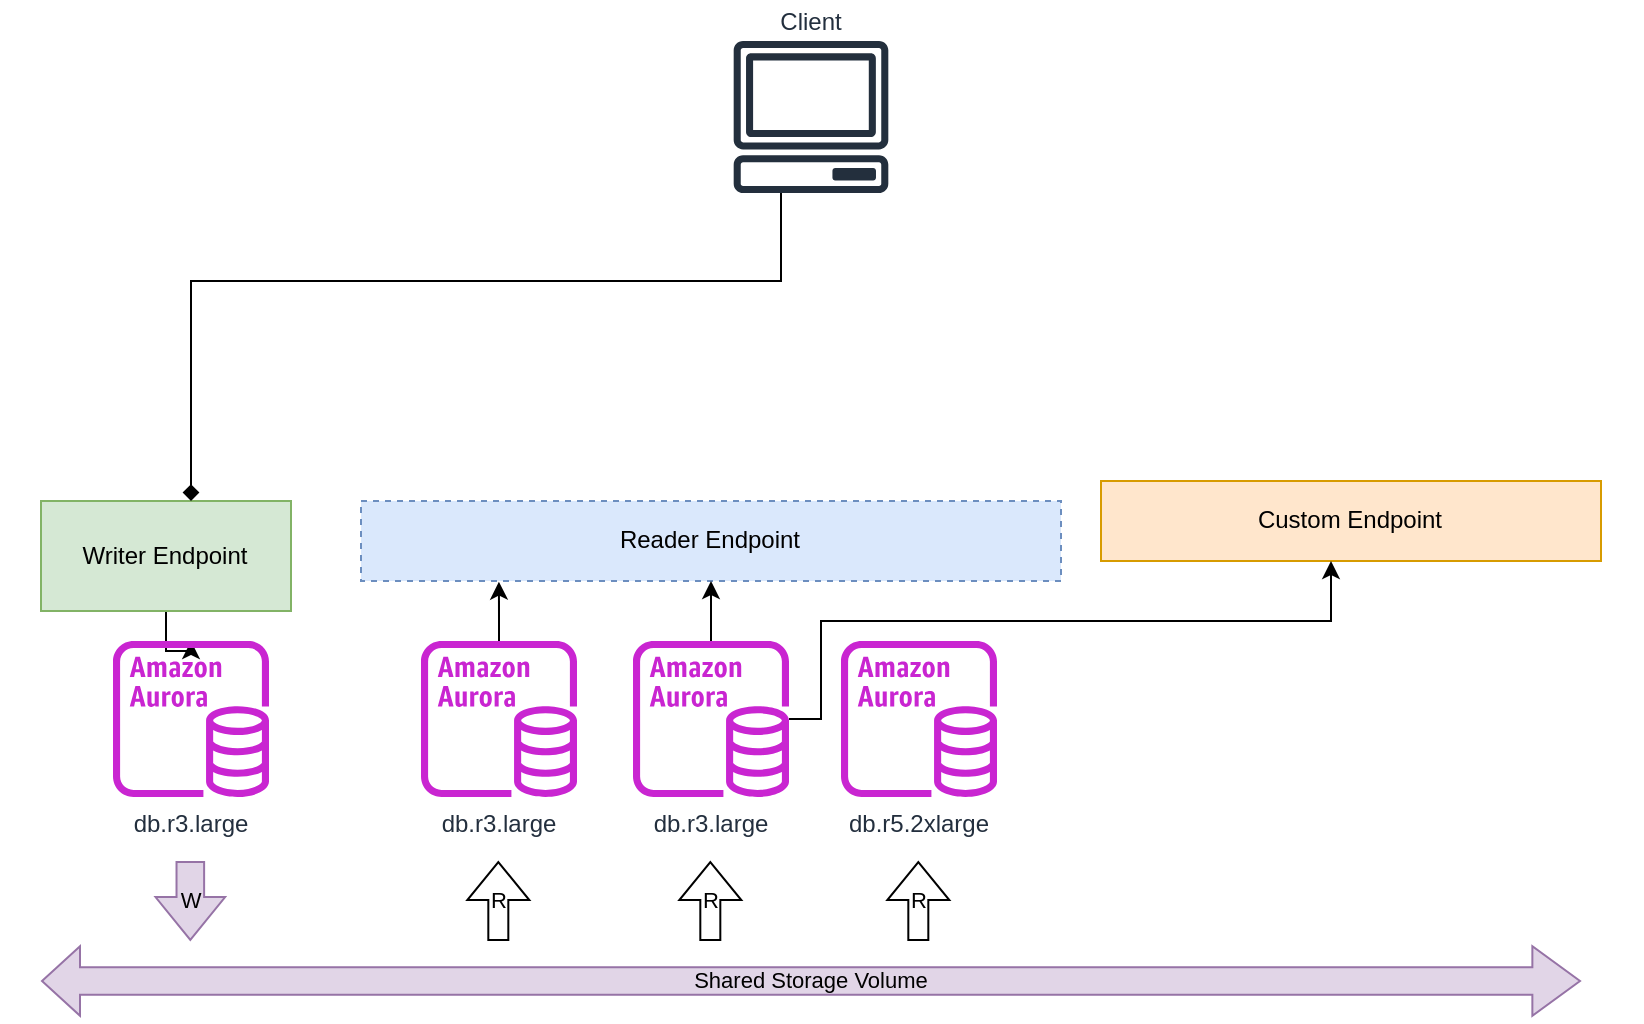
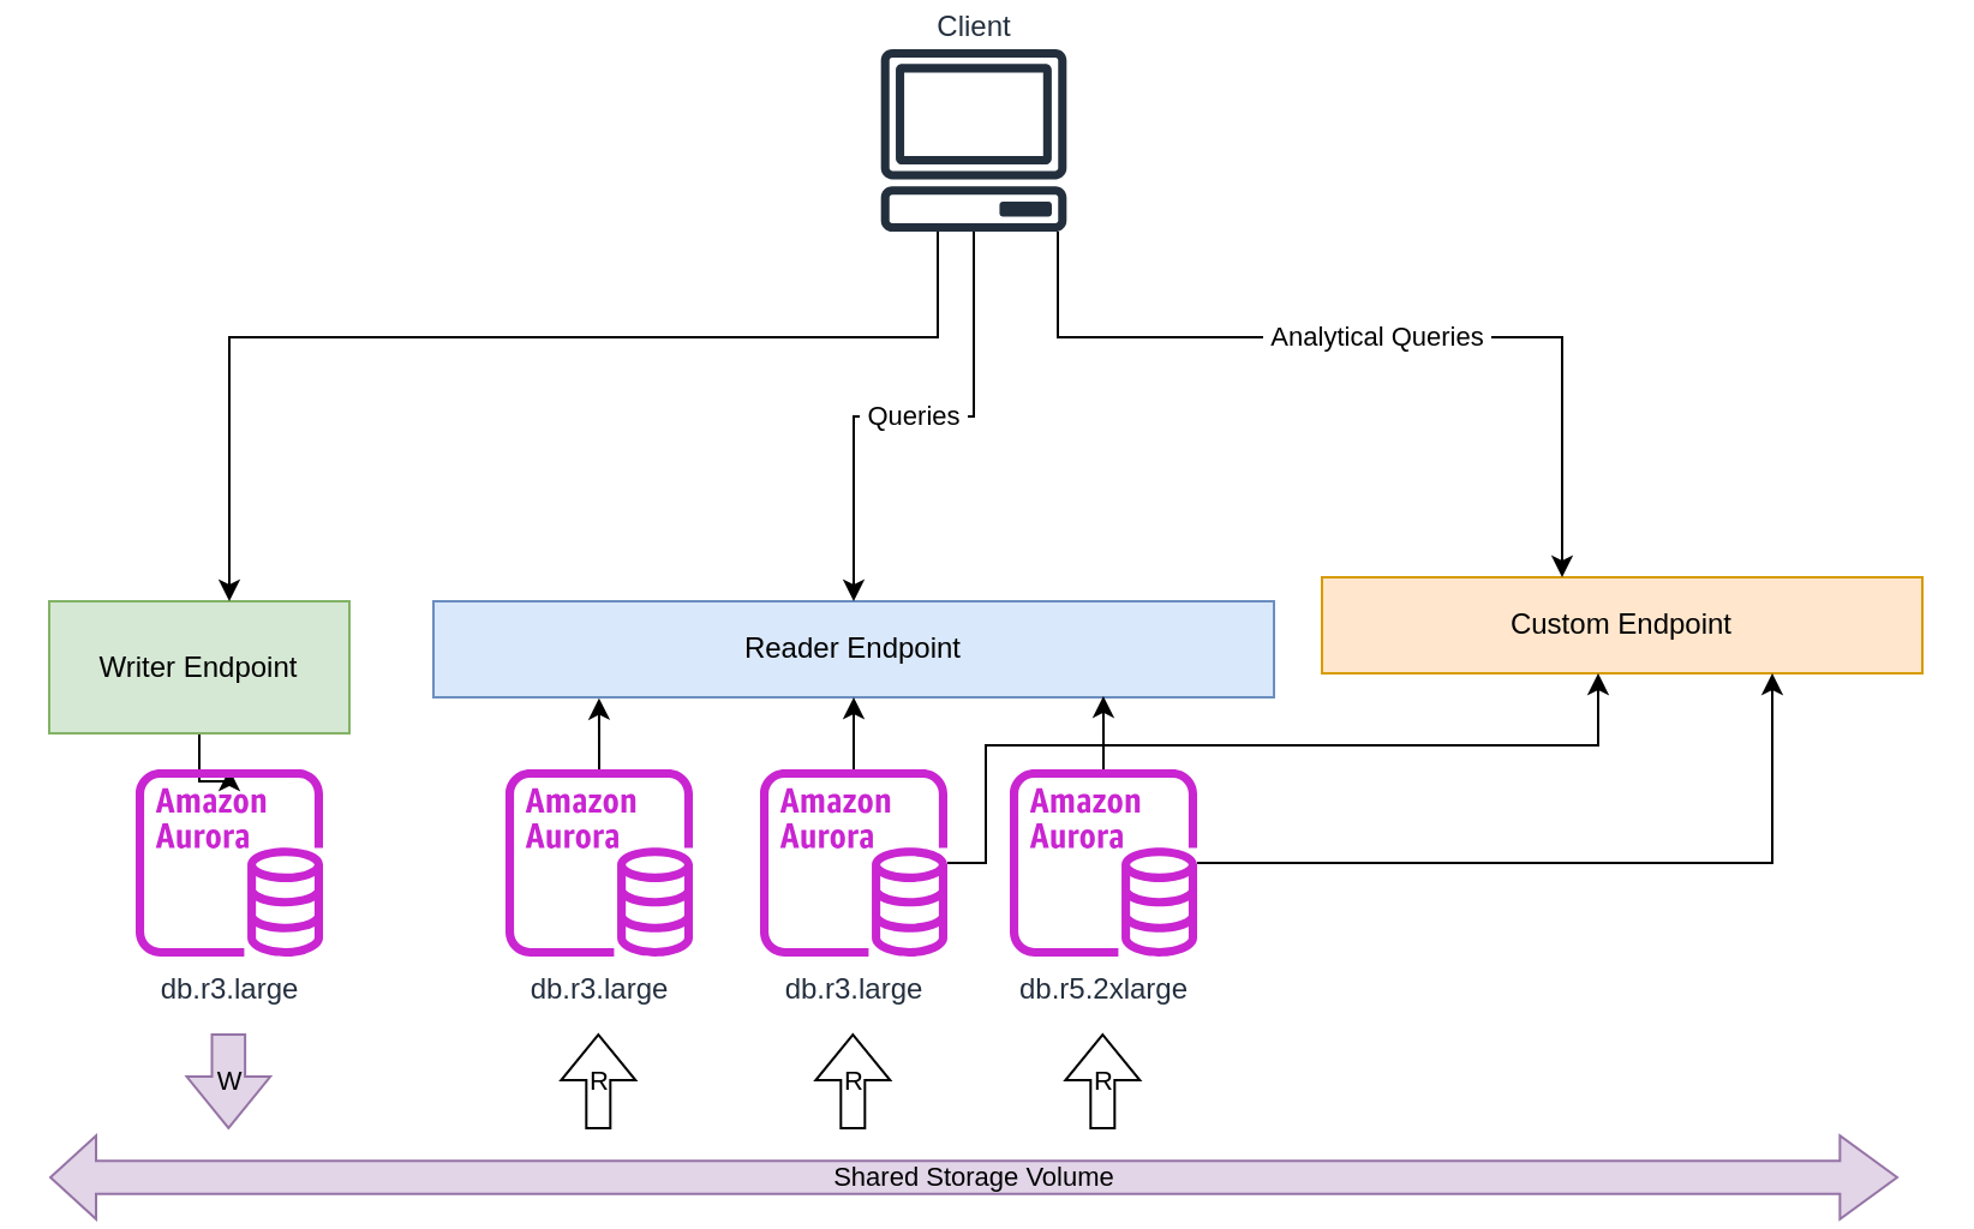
  <mxCell id="0" />
  <mxCell id="1" parent="0" />
  <mxCell id="2" style="edgeStyle=orthogonalEdgeStyle;rounded=0;orthogonalLoop=1;jettySize=auto;html=1;" edge="1" parent="1" source="3" target="16"><mxGeometry relative="1" as="geometry" /></mxCell>
  <mxCell id="3" value="Writer Endpoint" style="rounded=0;whiteSpace=wrap;html=1;fillColor=#d5e8d4;strokeColor=#82b366;" vertex="1" parent="1"><mxGeometry x="20" y="250" width="125" height="55" as="geometry" /></mxCell>
  <mxCell id="4" value="Custom Endpoint" style="rounded=0;whiteSpace=wrap;html=1;fillColor=#ffe6cc;strokeColor=#d79b00;" vertex="1" parent="1"><mxGeometry x="550" y="240" width="250" height="40" as="geometry" /></mxCell>
- <mxCell id="5" value="Reader Endpoint" style="rounded=0;whiteSpace=wrap;html=1;fillColor=#dae8fc;strokeColor=#6c8ebf;dashed=1;" vertex="1" parent="1"><mxGeometry x="180" y="250" width="350" height="40" as="geometry" /></mxCell>
- <mxCell id="6" style="edgeStyle=orthogonalEdgeStyle;rounded=0;orthogonalLoop=1;jettySize=auto;html=1;endArrow=diamond;" edge="1" parent="1" source="9" target="3"><mxGeometry relative="1" as="geometry"><Array as="points"><mxPoint x="390" y="140" /><mxPoint x="95" y="140" /></Array></mxGeometry></mxCell>
+ <mxCell id="5" value="Reader Endpoint" style="rounded=0;whiteSpace=wrap;html=1;fillColor=#dae8fc;strokeColor=#6c8ebf;" vertex="1" parent="1"><mxGeometry x="180" y="250" width="350" height="40" as="geometry" /></mxCell>
+ <mxCell id="6" style="edgeStyle=orthogonalEdgeStyle;rounded=0;orthogonalLoop=1;jettySize=auto;html=1;" edge="1" parent="1" source="9" target="3"><mxGeometry relative="1" as="geometry"><Array as="points"><mxPoint x="390" y="140" /><mxPoint x="95" y="140" /></Array></mxGeometry></mxCell>
+ <mxCell id="7" value="&amp;nbsp;Analytical Queries&amp;nbsp;" style="edgeStyle=orthogonalEdgeStyle;rounded=0;orthogonalLoop=1;jettySize=auto;html=1;" edge="1" parent="1" source="9" target="4"><mxGeometry relative="1" as="geometry"><Array as="points"><mxPoint x="440" y="140" /><mxPoint x="650" y="140" /></Array></mxGeometry></mxCell>
+ <mxCell id="8" value="&amp;nbsp;Queries&amp;nbsp;" style="edgeStyle=orthogonalEdgeStyle;rounded=0;orthogonalLoop=1;jettySize=auto;html=1;" edge="1" parent="1" source="9" target="5"><mxGeometry relative="1" as="geometry" /></mxCell>
  <mxCell id="9" value="Client" style="sketch=0;outlineConnect=0;fontColor=#232F3E;gradientColor=none;fillColor=#232F3D;strokeColor=none;dashed=0;verticalLabelPosition=top;verticalAlign=bottom;align=center;html=1;fontSize=12;fontStyle=0;aspect=fixed;pointerEvents=1;shape=mxgraph.aws4.client;labelPosition=center;" vertex="1" parent="1"><mxGeometry x="366" y="20" width="78" height="76" as="geometry" /></mxCell>
  <mxCell id="10" value="db.r3.large" style="sketch=0;outlineConnect=0;fontColor=#232F3E;gradientColor=none;fillColor=#C925D1;strokeColor=none;dashed=0;verticalLabelPosition=bottom;verticalAlign=top;align=center;html=1;fontSize=12;fontStyle=0;aspect=fixed;pointerEvents=1;shape=mxgraph.aws4.aurora_instance;" vertex="1" parent="1"><mxGeometry x="210" y="320" width="78" height="78" as="geometry" /></mxCell>
  <mxCell id="11" style="edgeStyle=orthogonalEdgeStyle;rounded=0;orthogonalLoop=1;jettySize=auto;html=1;" edge="1" parent="1" source="13" target="5"><mxGeometry relative="1" as="geometry" /></mxCell>
  <mxCell id="12" style="edgeStyle=orthogonalEdgeStyle;rounded=0;orthogonalLoop=1;jettySize=auto;html=1;" edge="1" parent="1" source="13" target="4"><mxGeometry relative="1" as="geometry"><Array as="points"><mxPoint x="410" y="359" /><mxPoint x="410" y="310" /><mxPoint x="665" y="310" /></Array></mxGeometry></mxCell>
  <mxCell id="13" value="db.r3.large" style="sketch=0;outlineConnect=0;fontColor=#232F3E;gradientColor=none;fillColor=#C925D1;strokeColor=none;dashed=0;verticalLabelPosition=bottom;verticalAlign=top;align=center;html=1;fontSize=12;fontStyle=0;aspect=fixed;pointerEvents=1;shape=mxgraph.aws4.aurora_instance;" vertex="1" parent="1"><mxGeometry x="316" y="320" width="78" height="78" as="geometry" /></mxCell>
+ <mxCell id="14" style="edgeStyle=orthogonalEdgeStyle;rounded=0;orthogonalLoop=1;jettySize=auto;html=1;entryX=0.75;entryY=1;entryDx=0;entryDy=0;" edge="1" parent="1" source="15" target="4"><mxGeometry relative="1" as="geometry" /></mxCell>
  <mxCell id="15" value="db.r5.2xlarge" style="sketch=0;outlineConnect=0;fontColor=#232F3E;gradientColor=none;fillColor=#C925D1;strokeColor=none;dashed=0;verticalLabelPosition=bottom;verticalAlign=top;align=center;html=1;fontSize=12;fontStyle=0;aspect=fixed;pointerEvents=1;shape=mxgraph.aws4.aurora_instance;" vertex="1" parent="1"><mxGeometry x="420" y="320" width="78" height="78" as="geometry" /></mxCell>
  <mxCell id="16" value="db.r3.large" style="sketch=0;outlineConnect=0;fontColor=#232F3E;gradientColor=none;fillColor=#C925D1;strokeColor=none;dashed=0;verticalLabelPosition=bottom;verticalAlign=top;align=center;html=1;fontSize=12;fontStyle=0;aspect=fixed;pointerEvents=1;shape=mxgraph.aws4.aurora_instance;" vertex="1" parent="1"><mxGeometry x="56" y="320" width="78" height="78" as="geometry" /></mxCell>
  <mxCell id="17" style="edgeStyle=orthogonalEdgeStyle;rounded=0;orthogonalLoop=1;jettySize=auto;html=1;entryX=0.197;entryY=1.008;entryDx=0;entryDy=0;entryPerimeter=0;" edge="1" parent="1" source="10" target="5"><mxGeometry relative="1" as="geometry" /></mxCell>
+ <mxCell id="18" style="edgeStyle=orthogonalEdgeStyle;rounded=0;orthogonalLoop=1;jettySize=auto;html=1;entryX=0.797;entryY=0.987;entryDx=0;entryDy=0;entryPerimeter=0;" edge="1" parent="1" source="15" target="5"><mxGeometry relative="1" as="geometry" /></mxCell>
  <mxCell id="19" value="Shared Storage Volume" style="shape=flexArrow;endArrow=classic;startArrow=classic;html=1;rounded=0;width=13.793;endSize=7.607;fillColor=#e1d5e7;strokeColor=#9673a6;labelBackgroundColor=none;" edge="1" parent="1"><mxGeometry x="-0.0" width="100" height="100" relative="1" as="geometry"><mxPoint x="20" y="490" as="sourcePoint" /><mxPoint x="790" y="490" as="targetPoint" /><mxPoint as="offset" /></mxGeometry></mxCell>
  <mxCell id="20" value="R" style="shape=flexArrow;endArrow=classic;html=1;rounded=0;" edge="1" parent="1"><mxGeometry width="50" height="50" relative="1" as="geometry"><mxPoint x="354.66" y="470" as="sourcePoint" /><mxPoint x="354.66" y="430" as="targetPoint" /></mxGeometry></mxCell>
  <mxCell id="21" value="R" style="shape=flexArrow;endArrow=classic;html=1;rounded=0;" edge="1" parent="1"><mxGeometry width="50" height="50" relative="1" as="geometry"><mxPoint x="248.66" y="470" as="sourcePoint" /><mxPoint x="248.66" y="430" as="targetPoint" /></mxGeometry></mxCell>
  <mxCell id="22" value="R" style="shape=flexArrow;endArrow=classic;html=1;rounded=0;" edge="1" parent="1"><mxGeometry width="50" height="50" relative="1" as="geometry"><mxPoint x="458.66" y="470" as="sourcePoint" /><mxPoint x="458.66" y="430" as="targetPoint" /></mxGeometry></mxCell>
  <mxCell id="23" value="W" style="shape=flexArrow;endArrow=classic;html=1;rounded=0;fillColor=#e1d5e7;strokeColor=#9673a6;width=13.793;endSize=6.828;labelBackgroundColor=none;" edge="1" parent="1"><mxGeometry width="50" height="50" relative="1" as="geometry"><mxPoint x="94.66" y="430" as="sourcePoint" /><mxPoint x="94.66" y="470" as="targetPoint" /></mxGeometry></mxCell>
